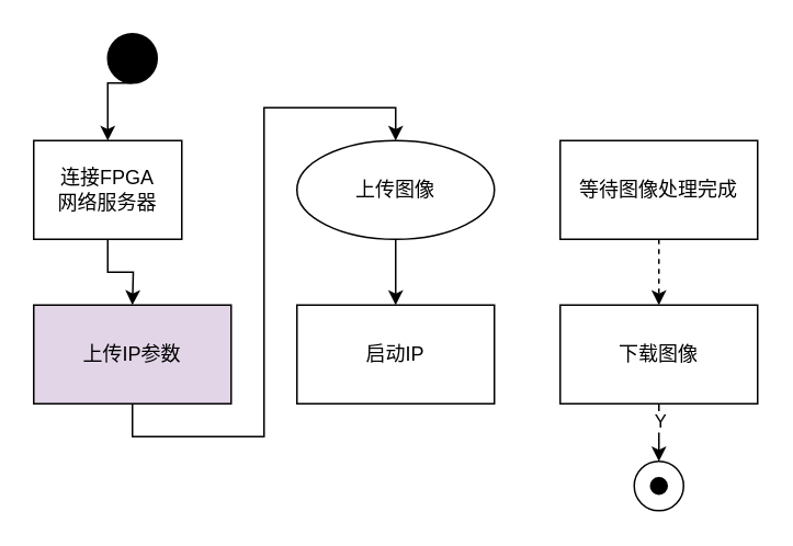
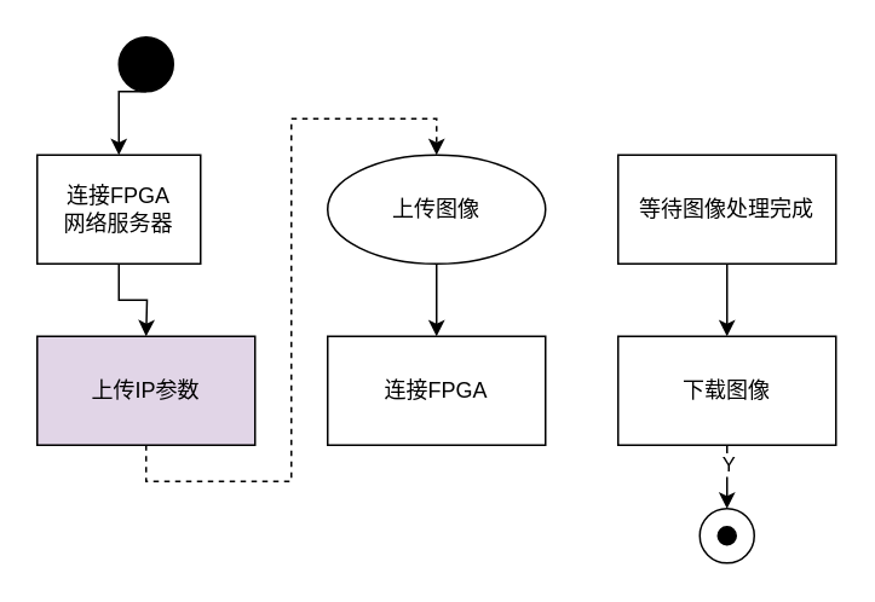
  <mxCell id="0" />
  <mxCell id="1" parent="0" />
  <mxCell id="2" style="edgeStyle=orthogonalEdgeStyle;rounded=0;orthogonalLoop=1;jettySize=auto;html=1;exitX=0.5;exitY=1;exitDx=0;exitDy=0;entryX=0.5;entryY=0;entryDx=0;entryDy=0;" edge="1" parent="1" source="3" target="5"><mxGeometry relative="1" as="geometry" /></mxCell>
  <mxCell id="3" value="" style="ellipse;whiteSpace=wrap;html=1;aspect=fixed;fillColor=#000000;" vertex="1" parent="1"><mxGeometry x="65" y="20" width="30" height="30" as="geometry" /></mxCell>
  <mxCell id="4" style="edgeStyle=orthogonalEdgeStyle;rounded=0;orthogonalLoop=1;jettySize=auto;html=1;exitX=0.5;exitY=1;exitDx=0;exitDy=0;entryX=0.5;entryY=0;entryDx=0;entryDy=0;" edge="1" parent="1" source="5"><mxGeometry relative="1" as="geometry"><mxPoint x="80" y="185" as="targetPoint" /></mxGeometry></mxCell>
  <mxCell id="5" value="连接FPGA&lt;div&gt;网络服务器&lt;/div&gt;" style="rounded=0;whiteSpace=wrap;html=1;" vertex="1" parent="1"><mxGeometry x="20" y="85" width="90" height="60" as="geometry" /></mxCell>
- <mxCell id="6" style="edgeStyle=orthogonalEdgeStyle;rounded=0;orthogonalLoop=1;jettySize=auto;html=1;exitX=0.5;exitY=1;exitDx=0;exitDy=0;entryX=0.5;entryY=0;entryDx=0;entryDy=0;" edge="1" parent="1" source="7" target="8"><mxGeometry relative="1" as="geometry" /></mxCell>
+ <mxCell id="6" style="edgeStyle=orthogonalEdgeStyle;rounded=0;orthogonalLoop=1;jettySize=auto;html=1;exitX=0.5;exitY=1;exitDx=0;exitDy=0;entryX=0.5;entryY=0;entryDx=0;entryDy=0;dashed=1;" edge="1" parent="1" source="7" target="8"><mxGeometry relative="1" as="geometry" /></mxCell>
  <mxCell id="7" value="上传IP参数" style="rounded=0;whiteSpace=wrap;html=1;fillColor=#e1d5e7;" vertex="1" parent="1"><mxGeometry x="20" y="185" width="120" height="60" as="geometry" /></mxCell>
  <mxCell id="8" value="上传图像" style="ellipse;whiteSpace=wrap;html=1;" vertex="1" parent="1"><mxGeometry x="180" y="85" width="120" height="60" as="geometry" /></mxCell>
  <mxCell id="9" style="edgeStyle=orthogonalEdgeStyle;rounded=0;orthogonalLoop=1;jettySize=auto;html=1;exitX=0.5;exitY=1;exitDx=0;exitDy=0;entryX=0.5;entryY=0;entryDx=0;entryDy=0;" edge="1" parent="1" target="10" source="8"><mxGeometry relative="1" as="geometry"><mxPoint x="80" y="345" as="sourcePoint" /></mxGeometry></mxCell>
- <mxCell id="10" value="启动IP" style="rounded=0;whiteSpace=wrap;html=1;" vertex="1" parent="1"><mxGeometry x="180" y="185" width="120" height="60" as="geometry" /></mxCell>
- <mxCell id="11" style="edgeStyle=orthogonalEdgeStyle;rounded=0;orthogonalLoop=1;jettySize=auto;html=1;exitX=0.5;exitY=1;exitDx=0;exitDy=0;entryX=0.5;entryY=0;entryDx=0;entryDy=0;dashed=1;" edge="1" parent="1" source="12" target="13"><mxGeometry relative="1" as="geometry" /></mxCell>
+ <mxCell id="10" value="连接FPGA" style="rounded=0;whiteSpace=wrap;html=1;" vertex="1" parent="1"><mxGeometry x="180" y="185" width="120" height="60" as="geometry" /></mxCell>
+ <mxCell id="11" style="edgeStyle=orthogonalEdgeStyle;rounded=0;orthogonalLoop=1;jettySize=auto;html=1;exitX=0.5;exitY=1;exitDx=0;exitDy=0;entryX=0.5;entryY=0;entryDx=0;entryDy=0;" edge="1" parent="1" source="12" target="13"><mxGeometry relative="1" as="geometry" /></mxCell>
  <mxCell id="12" value="等待图像处理完成" style="rounded=0;whiteSpace=wrap;html=1;" vertex="1" parent="1"><mxGeometry x="340" y="85" width="120" height="60" as="geometry" /></mxCell>
  <mxCell id="13" value="下载图像" style="rounded=0;whiteSpace=wrap;html=1;" vertex="1" parent="1"><mxGeometry x="340" y="185" width="120" height="60" as="geometry" /></mxCell>
  <mxCell id="14" style="edgeStyle=orthogonalEdgeStyle;rounded=0;orthogonalLoop=1;jettySize=auto;html=1;exitX=0.5;exitY=1;exitDx=0;exitDy=0;entryX=0.5;entryY=0;entryDx=0;entryDy=0;" edge="1" parent="1" target="16" source="13"><mxGeometry relative="1" as="geometry"><mxPoint x="400" y="245" as="sourcePoint" /></mxGeometry></mxCell>
  <mxCell id="15" value="Y" style="edgeLabel;html=1;align=center;verticalAlign=middle;resizable=0;points=[];" vertex="1" connectable="0" parent="14"><mxGeometry x="-0.445" relative="1" as="geometry"><mxPoint as="offset" /></mxGeometry></mxCell>
  <mxCell id="16" value="" style="ellipse;whiteSpace=wrap;html=1;" vertex="1" parent="1"><mxGeometry x="385" y="280" width="30" height="30" as="geometry" /></mxCell>
  <mxCell id="17" value="" style="ellipse;whiteSpace=wrap;html=1;aspect=fixed;fillColor=#000000;" vertex="1" parent="1"><mxGeometry x="395" y="290" width="10" height="10" as="geometry" /></mxCell>
